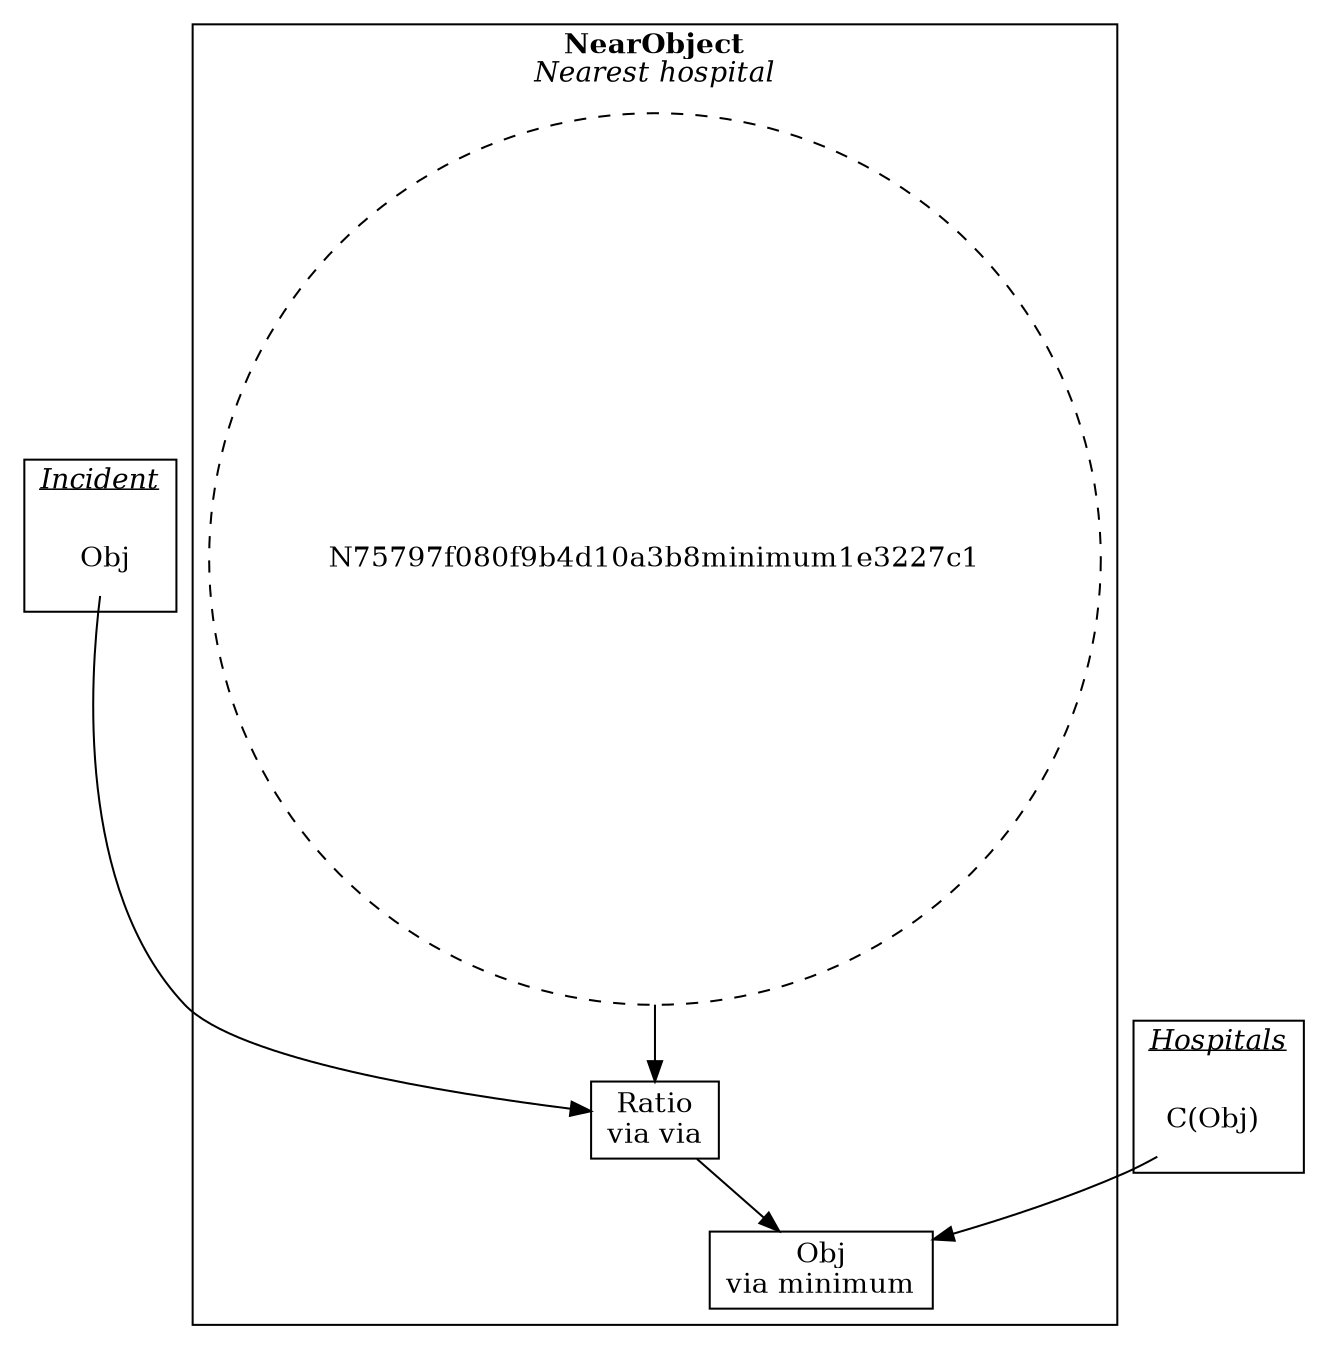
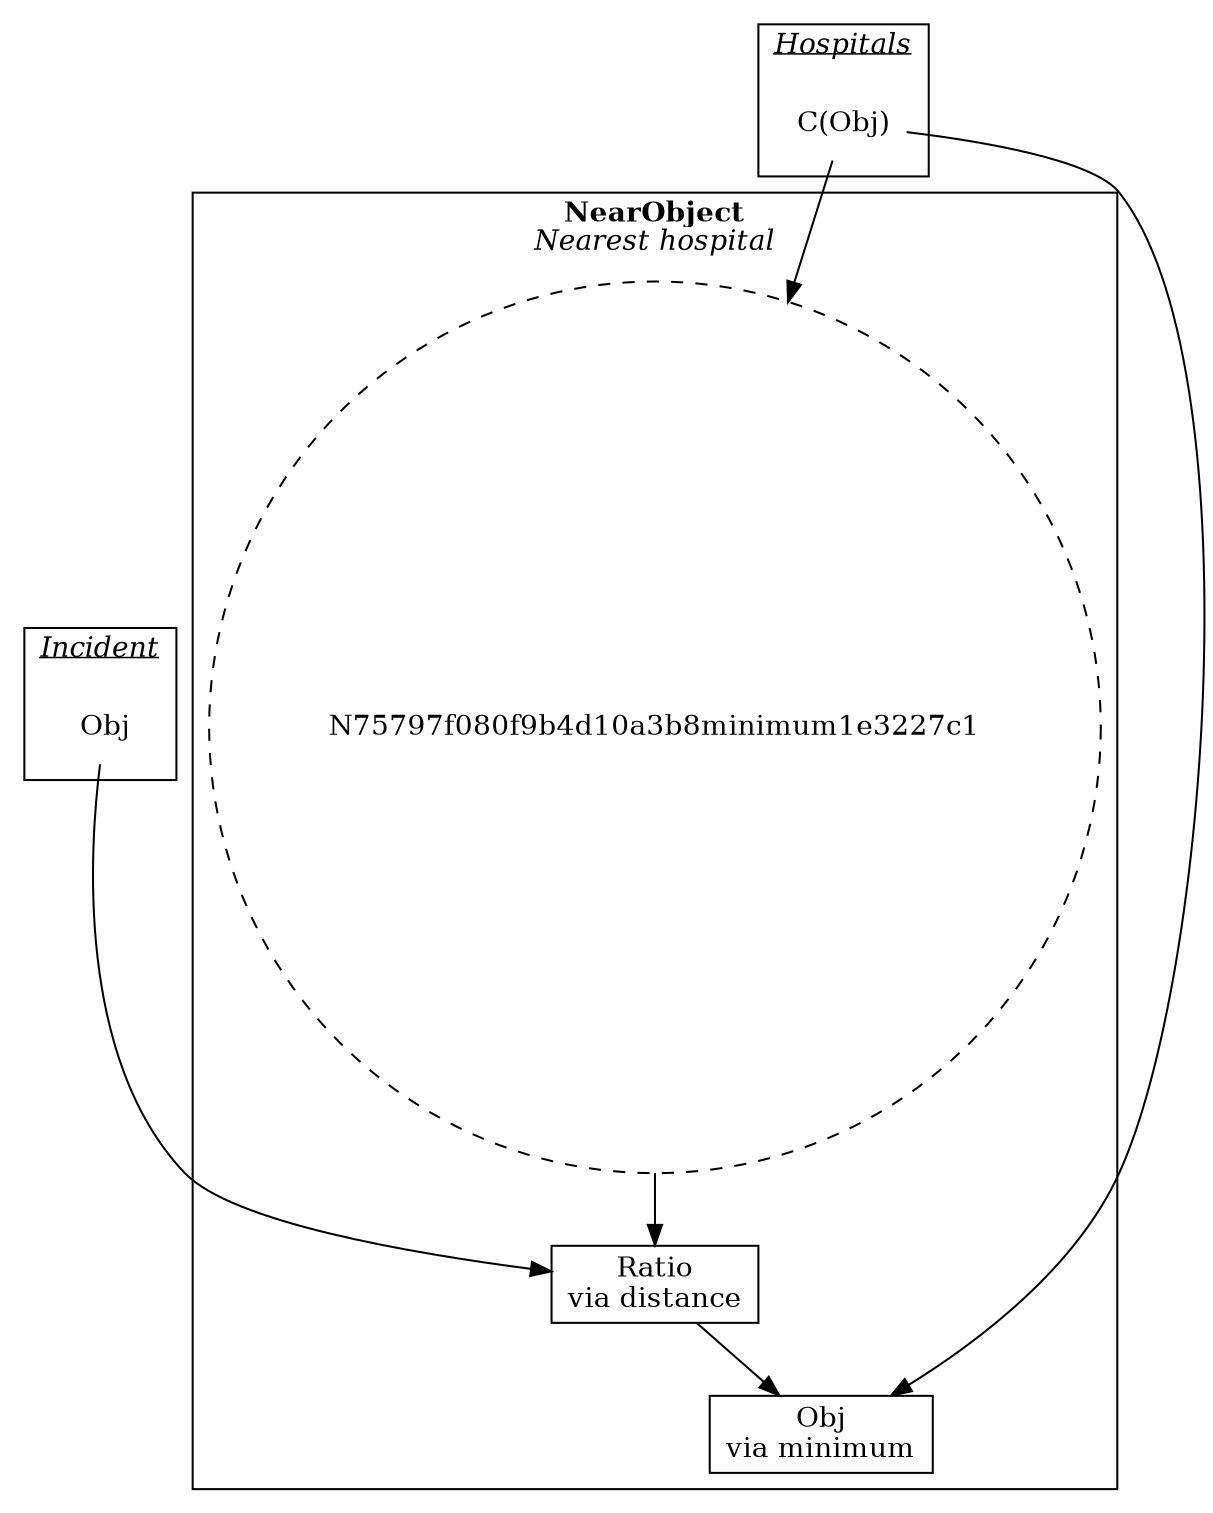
  digraph {
    compound=true
    node [shape=none]
    n1 [label=<Obj>]
    n2 [label=<C(Obj)>]
    n3 [label=<Obj<br/>via minimum> shape=rectangle]
    n4 [fillcolor=white label=N75797f080f9b4d10a3b8minimum1e3227c1 shape=circle style="dashed,filled"]
-   n5 [label=<Ratio<br/>via via> shape=rectangle]
+   n5 [label=<Ratio<br/>via distance> shape=rectangle]
    subgraph cluster_1 {
      label=<<u><i>Incident</i></u>>
      n1
    }
    subgraph cluster_2 {
      label=<<u><i>Hospitals</i></u>>
      n2
    }
    subgraph cluster_3 {
      label=<<b>NearObject</b><br/><i>Nearest hospital</i>>
      n3
      n4
      n5
    }
    n1 -> n5
    n2 -> n3
+   n2 -> n4
    n4 -> n5
    n5 -> n3
  }
